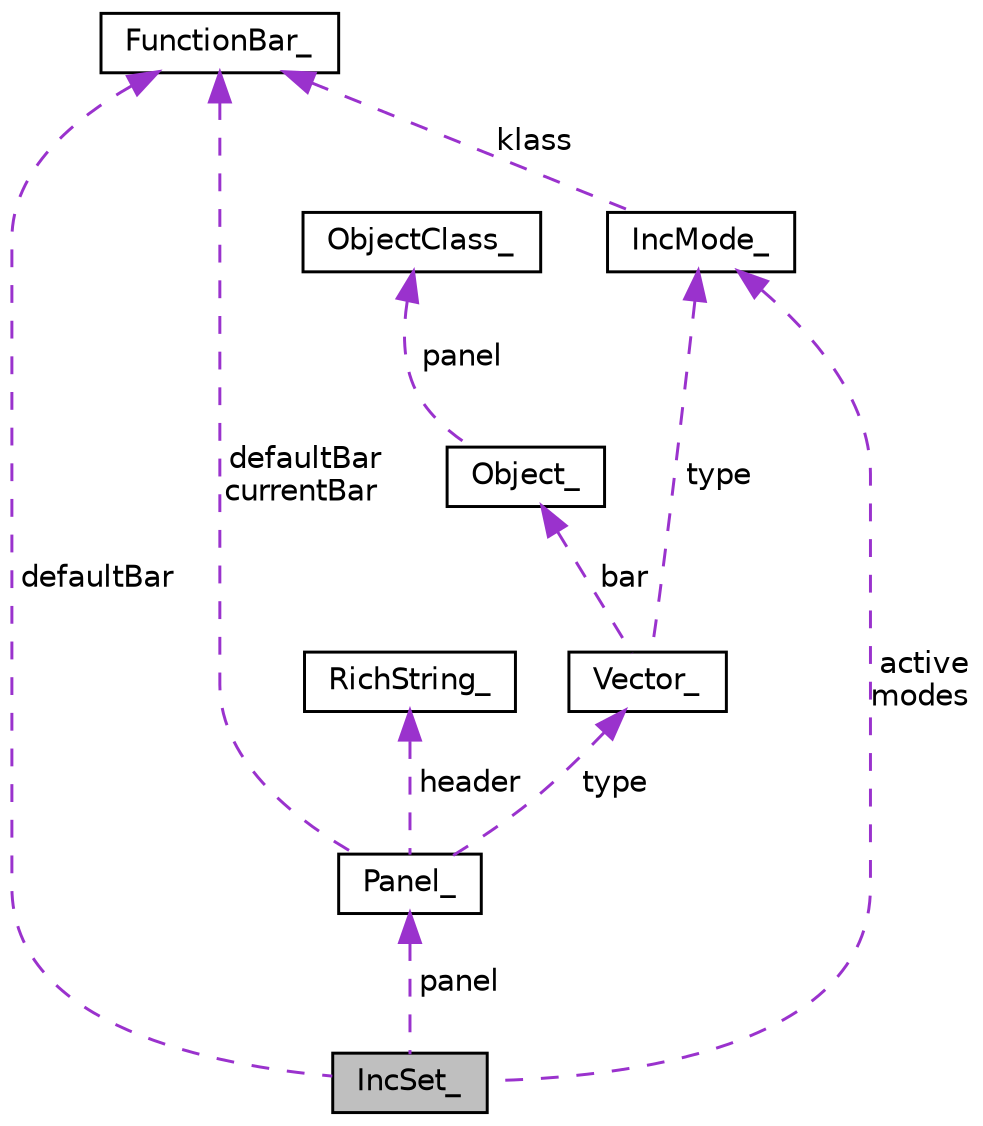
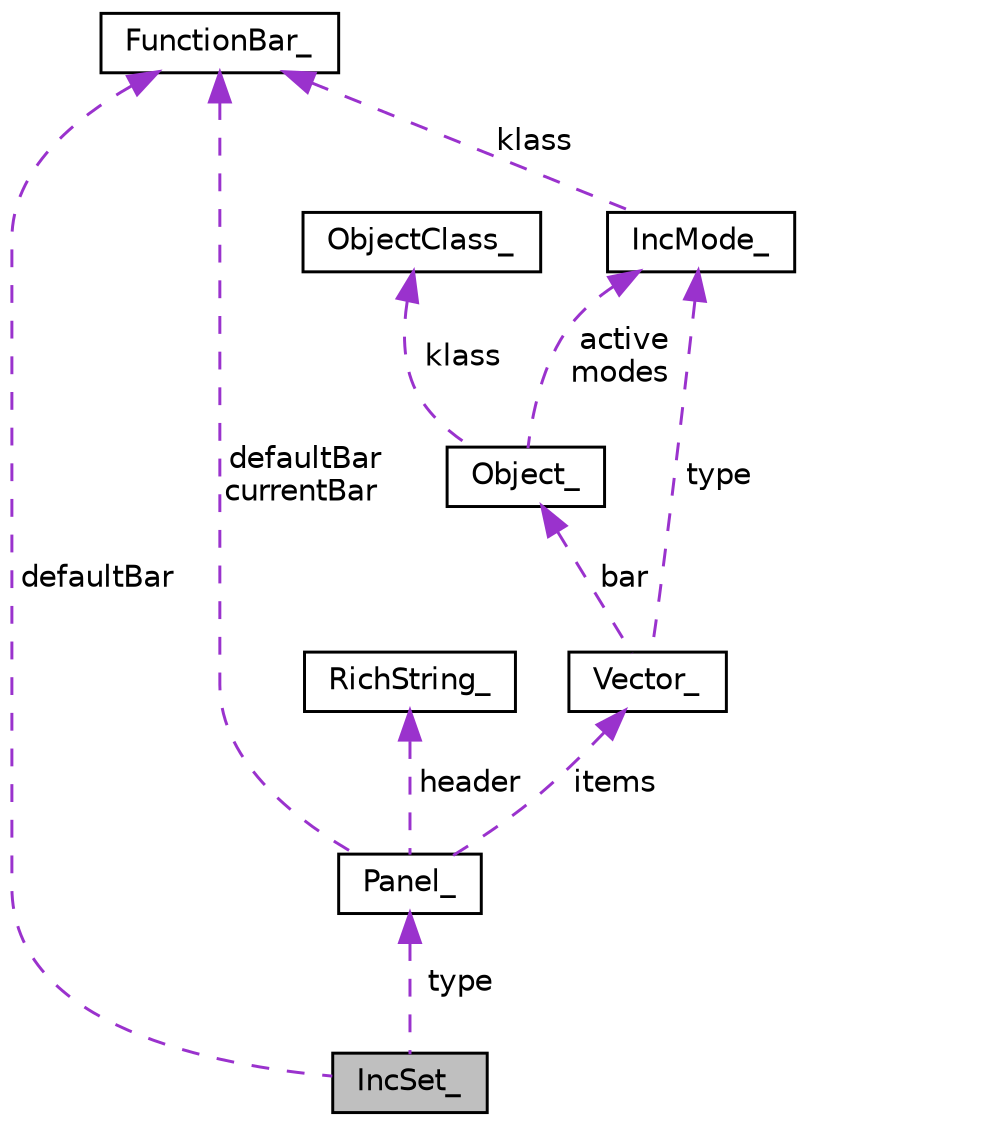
  digraph {
    node [color=black fillcolor=white fontname=Helvetica fontsize=10 shape=record style=filled]
    edge [color=darkorchid3 dir=back fontname=Helvetica fontsize=10 labelfontname=Helvetica labelfontsize=10 style=dashed]
    n1 [fillcolor=grey75 fontcolor=black height=0.2 label=IncSet_ width=0.4]
    n2 [height=0.2 label=FunctionBar_ width=0.4]
    n3 [height=0.2 label=Panel_ width=0.4]
    n4 [height=0.2 label=IncMode_ width=0.4]
    n5 [height=0.2 label=Vector_ width=0.4]
    n6 [height=0.2 label=ObjectClass_ width=0.4]
    n7 [height=0.2 label=Object_ width=0.4]
    n8 [height=0.2 label=RichString_ width=0.4]
    n2 -> n1 [label=" defaultBar"]
    n2 -> n3 [label=" defaultBar\ncurrentBar"]
    n2 -> n4 [label=" klass"]
-   n3 -> n1 [label=" panel"]
-   n4 -> n1 [label=" active\nmodes"]
+   n3 -> n1 [label=" type"]
+   n4 -> n7 [label=" active\nmodes"]
    n4 -> n5 [label=" type"]
-   n5 -> n3 [label=" type"]
-   n6 -> n7 [label=" panel"]
+   n5 -> n3 [label=" items"]
+   n6 -> n7 [label=" klass"]
    n7 -> n5 [label=" bar"]
    n8 -> n3 [label=" header"]
  }
